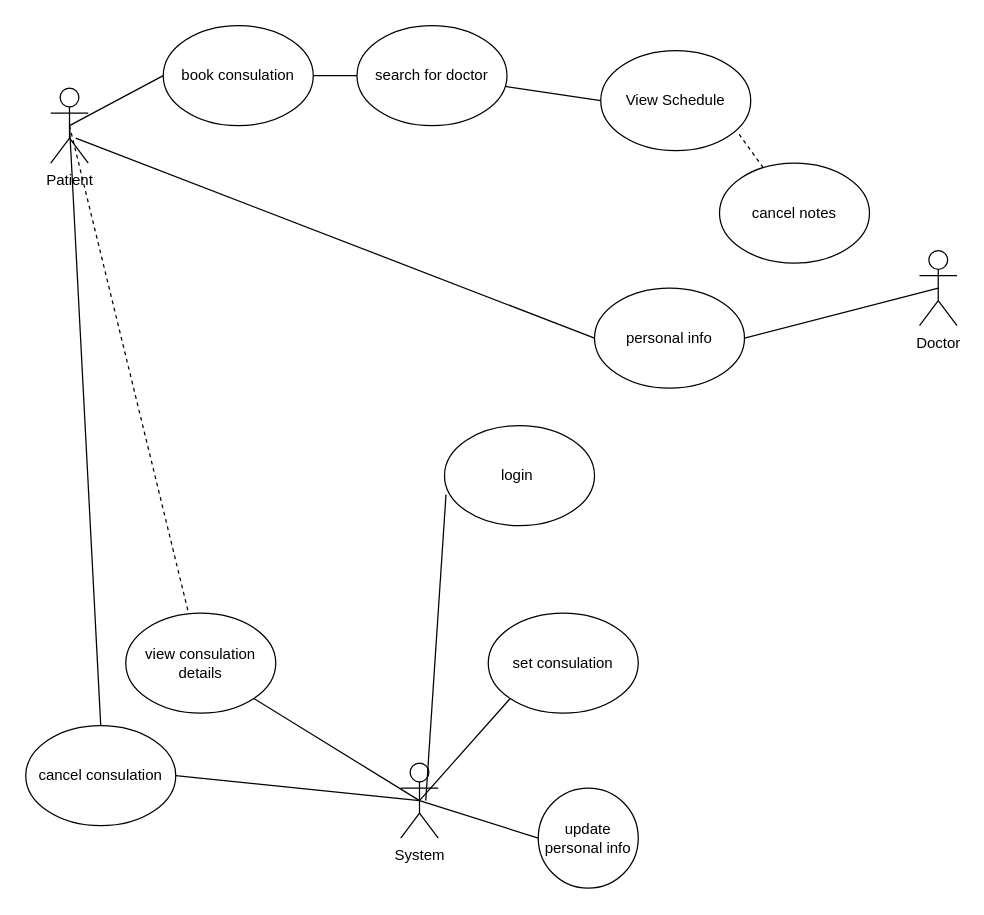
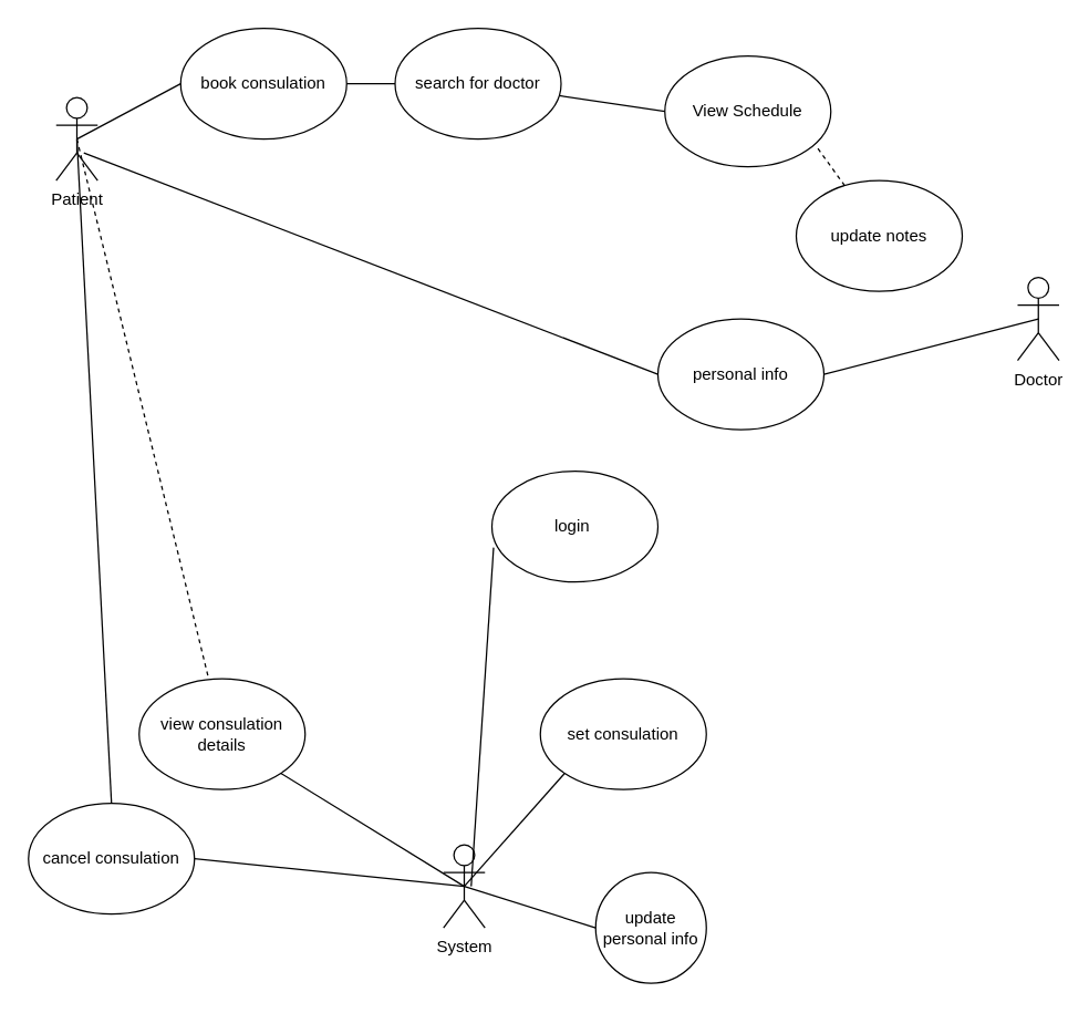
  <mxCell id="0" />
  <mxCell id="1" parent="0" />
  <mxCell id="2" value="Patient" style="shape=umlActor;verticalLabelPosition=bottom;verticalAlign=top;html=1;outlineConnect=0;" vertex="1" parent="1"><mxGeometry x="40" y="70" width="30" height="60" as="geometry" /></mxCell>
  <mxCell id="3" value="Doctor" style="shape=umlActor;verticalLabelPosition=bottom;verticalAlign=top;html=1;outlineConnect=0;" vertex="1" parent="1"><mxGeometry x="735" y="200" width="30" height="60" as="geometry" /></mxCell>
  <mxCell id="4" value="book consulation" style="ellipse;whiteSpace=wrap;html=1;" vertex="1" parent="1"><mxGeometry x="130" y="20" width="120" height="80" as="geometry" /></mxCell>
  <mxCell id="5" value="" style="endArrow=none;html=1;rounded=0;exitX=0.5;exitY=0.5;exitDx=0;exitDy=0;exitPerimeter=0;dashed=1;" edge="1" parent="1" source="2" target="6"><mxGeometry width="50" height="50" relative="1" as="geometry"><mxPoint x="100" y="270" as="sourcePoint" /><mxPoint x="180" y="100" as="targetPoint" /></mxGeometry></mxCell>
  <mxCell id="6" value="view consulation details" style="ellipse;whiteSpace=wrap;html=1;" vertex="1" parent="1"><mxGeometry x="100" y="490" width="120" height="80" as="geometry" /></mxCell>
  <mxCell id="7" value="cancel consulation" style="ellipse;whiteSpace=wrap;html=1;" vertex="1" parent="1"><mxGeometry x="20" y="580" width="120" height="80" as="geometry" /></mxCell>
  <mxCell id="8" value="personal info" style="ellipse;whiteSpace=wrap;html=1;" vertex="1" parent="1"><mxGeometry x="475" y="230" width="120" height="80" as="geometry" /></mxCell>
  <mxCell id="9" value="View Schedule" style="ellipse;whiteSpace=wrap;html=1;" vertex="1" parent="1"><mxGeometry x="480" y="40" width="120" height="80" as="geometry" /></mxCell>
- <mxCell id="10" value="cancel notes" style="ellipse;whiteSpace=wrap;html=1;" vertex="1" parent="1"><mxGeometry x="575" y="130" width="120" height="80" as="geometry" /></mxCell>
+ <mxCell id="10" value="update notes" style="ellipse;whiteSpace=wrap;html=1;" vertex="1" parent="1"><mxGeometry x="575" y="130" width="120" height="80" as="geometry" /></mxCell>
  <mxCell id="11" value="System" style="shape=umlActor;verticalLabelPosition=bottom;verticalAlign=top;html=1;outlineConnect=0;" vertex="1" parent="1"><mxGeometry x="320" y="610" width="30" height="60" as="geometry" /></mxCell>
  <mxCell id="12" value="search for doctor" style="ellipse;whiteSpace=wrap;html=1;" vertex="1" parent="1"><mxGeometry x="285" y="20" width="120" height="80" as="geometry" /></mxCell>
  <mxCell id="13" value="login&amp;nbsp;" style="ellipse;whiteSpace=wrap;html=1;" vertex="1" parent="1"><mxGeometry x="355" y="340" width="120" height="80" as="geometry" /></mxCell>
  <mxCell id="14" value="set consulation" style="ellipse;whiteSpace=wrap;html=1;" vertex="1" parent="1"><mxGeometry x="390" y="490" width="120" height="80" as="geometry" /></mxCell>
  <mxCell id="15" value="" style="endArrow=none;html=1;rounded=0;entryX=0;entryY=0.5;entryDx=0;entryDy=0;exitX=0.5;exitY=0.5;exitDx=0;exitDy=0;exitPerimeter=0;" edge="1" parent="1" source="2" target="4"><mxGeometry width="50" height="50" relative="1" as="geometry"><mxPoint x="260" y="410" as="sourcePoint" /><mxPoint x="310" y="360" as="targetPoint" /></mxGeometry></mxCell>
  <mxCell id="16" value="" style="endArrow=none;html=1;rounded=0;exitX=1;exitY=0.5;exitDx=0;exitDy=0;entryX=0.5;entryY=0.5;entryDx=0;entryDy=0;entryPerimeter=0;" edge="1" parent="1" source="8" target="3"><mxGeometry width="50" height="50" relative="1" as="geometry"><mxPoint x="425" y="360" as="sourcePoint" /><mxPoint x="475" y="310" as="targetPoint" /></mxGeometry></mxCell>
  <mxCell id="17" value="" style="endArrow=none;html=1;rounded=0;entryX=0.5;entryY=0.5;entryDx=0;entryDy=0;entryPerimeter=0;exitX=0.5;exitY=0;exitDx=0;exitDy=0;" edge="1" parent="1" source="7" target="2"><mxGeometry width="50" height="50" relative="1" as="geometry"><mxPoint x="260" y="410" as="sourcePoint" /><mxPoint x="310" y="360" as="targetPoint" /></mxGeometry></mxCell>
  <mxCell id="18" value="" style="endArrow=none;html=1;rounded=0;entryX=0.5;entryY=0.5;entryDx=0;entryDy=0;entryPerimeter=0;exitX=1;exitY=0.5;exitDx=0;exitDy=0;" edge="1" parent="1" source="7" target="11"><mxGeometry width="50" height="50" relative="1" as="geometry"><mxPoint x="140" y="650" as="sourcePoint" /><mxPoint x="310" y="360" as="targetPoint" /></mxGeometry></mxCell>
  <mxCell id="19" value="" style="endArrow=none;html=1;rounded=0;entryX=0.5;entryY=0.5;entryDx=0;entryDy=0;entryPerimeter=0;exitX=1;exitY=1;exitDx=0;exitDy=0;" edge="1" parent="1" source="6" target="11"><mxGeometry width="50" height="50" relative="1" as="geometry"><mxPoint x="260" y="510" as="sourcePoint" /><mxPoint x="310" y="460" as="targetPoint" /></mxGeometry></mxCell>
  <mxCell id="20" value="update personal info" style="ellipse;whiteSpace=wrap;html=1;aspect=fixed;" vertex="1" parent="1"><mxGeometry x="430" y="630" width="80" height="80" as="geometry" /></mxCell>
  <mxCell id="21" value="" style="endArrow=none;html=1;rounded=0;entryX=0;entryY=0.5;entryDx=0;entryDy=0;" edge="1" parent="1" target="8"><mxGeometry width="50" height="50" relative="1" as="geometry"><mxPoint x="60" y="110" as="sourcePoint" /><mxPoint x="370" y="310" as="targetPoint" /></mxGeometry></mxCell>
  <mxCell id="22" value="" style="endArrow=none;html=1;rounded=0;entryX=1;entryY=0.5;entryDx=0;entryDy=0;" edge="1" parent="1" source="12" target="4"><mxGeometry width="50" height="50" relative="1" as="geometry"><mxPoint x="360" y="250" as="sourcePoint" /><mxPoint x="410" y="200" as="targetPoint" /></mxGeometry></mxCell>
  <mxCell id="23" value="" style="endArrow=none;html=1;rounded=0;entryX=0;entryY=0.5;entryDx=0;entryDy=0;" edge="1" parent="1" source="12" target="9"><mxGeometry width="50" height="50" relative="1" as="geometry"><mxPoint x="360" y="250" as="sourcePoint" /><mxPoint x="410" y="200" as="targetPoint" /></mxGeometry></mxCell>
  <mxCell id="24" value="" style="endArrow=none;html=1;rounded=0;entryX=0.917;entryY=0.825;entryDx=0;entryDy=0;entryPerimeter=0;dashed=1;" edge="1" parent="1" source="10" target="9"><mxGeometry width="50" height="50" relative="1" as="geometry"><mxPoint x="360" y="250" as="sourcePoint" /><mxPoint x="410" y="200" as="targetPoint" /></mxGeometry></mxCell>
  <mxCell id="25" value="" style="endArrow=none;html=1;rounded=0;exitX=0.5;exitY=0.5;exitDx=0;exitDy=0;exitPerimeter=0;entryX=0;entryY=1;entryDx=0;entryDy=0;" edge="1" parent="1" source="11" target="14"><mxGeometry width="50" height="50" relative="1" as="geometry"><mxPoint x="360" y="450" as="sourcePoint" /><mxPoint x="410" y="400" as="targetPoint" /></mxGeometry></mxCell>
  <mxCell id="26" value="" style="endArrow=none;html=1;rounded=0;exitX=0.5;exitY=0.5;exitDx=0;exitDy=0;exitPerimeter=0;entryX=0;entryY=0.5;entryDx=0;entryDy=0;" edge="1" parent="1" source="11" target="20"><mxGeometry width="50" height="50" relative="1" as="geometry"><mxPoint x="360" y="450" as="sourcePoint" /><mxPoint x="410" y="400" as="targetPoint" /></mxGeometry></mxCell>
  <mxCell id="27" value="" style="endArrow=none;html=1;rounded=0;entryX=0.01;entryY=0.69;entryDx=0;entryDy=0;entryPerimeter=0;" edge="1" parent="1" target="13"><mxGeometry width="50" height="50" relative="1" as="geometry"><mxPoint x="340" y="640" as="sourcePoint" /><mxPoint x="410" y="400" as="targetPoint" /></mxGeometry></mxCell>
